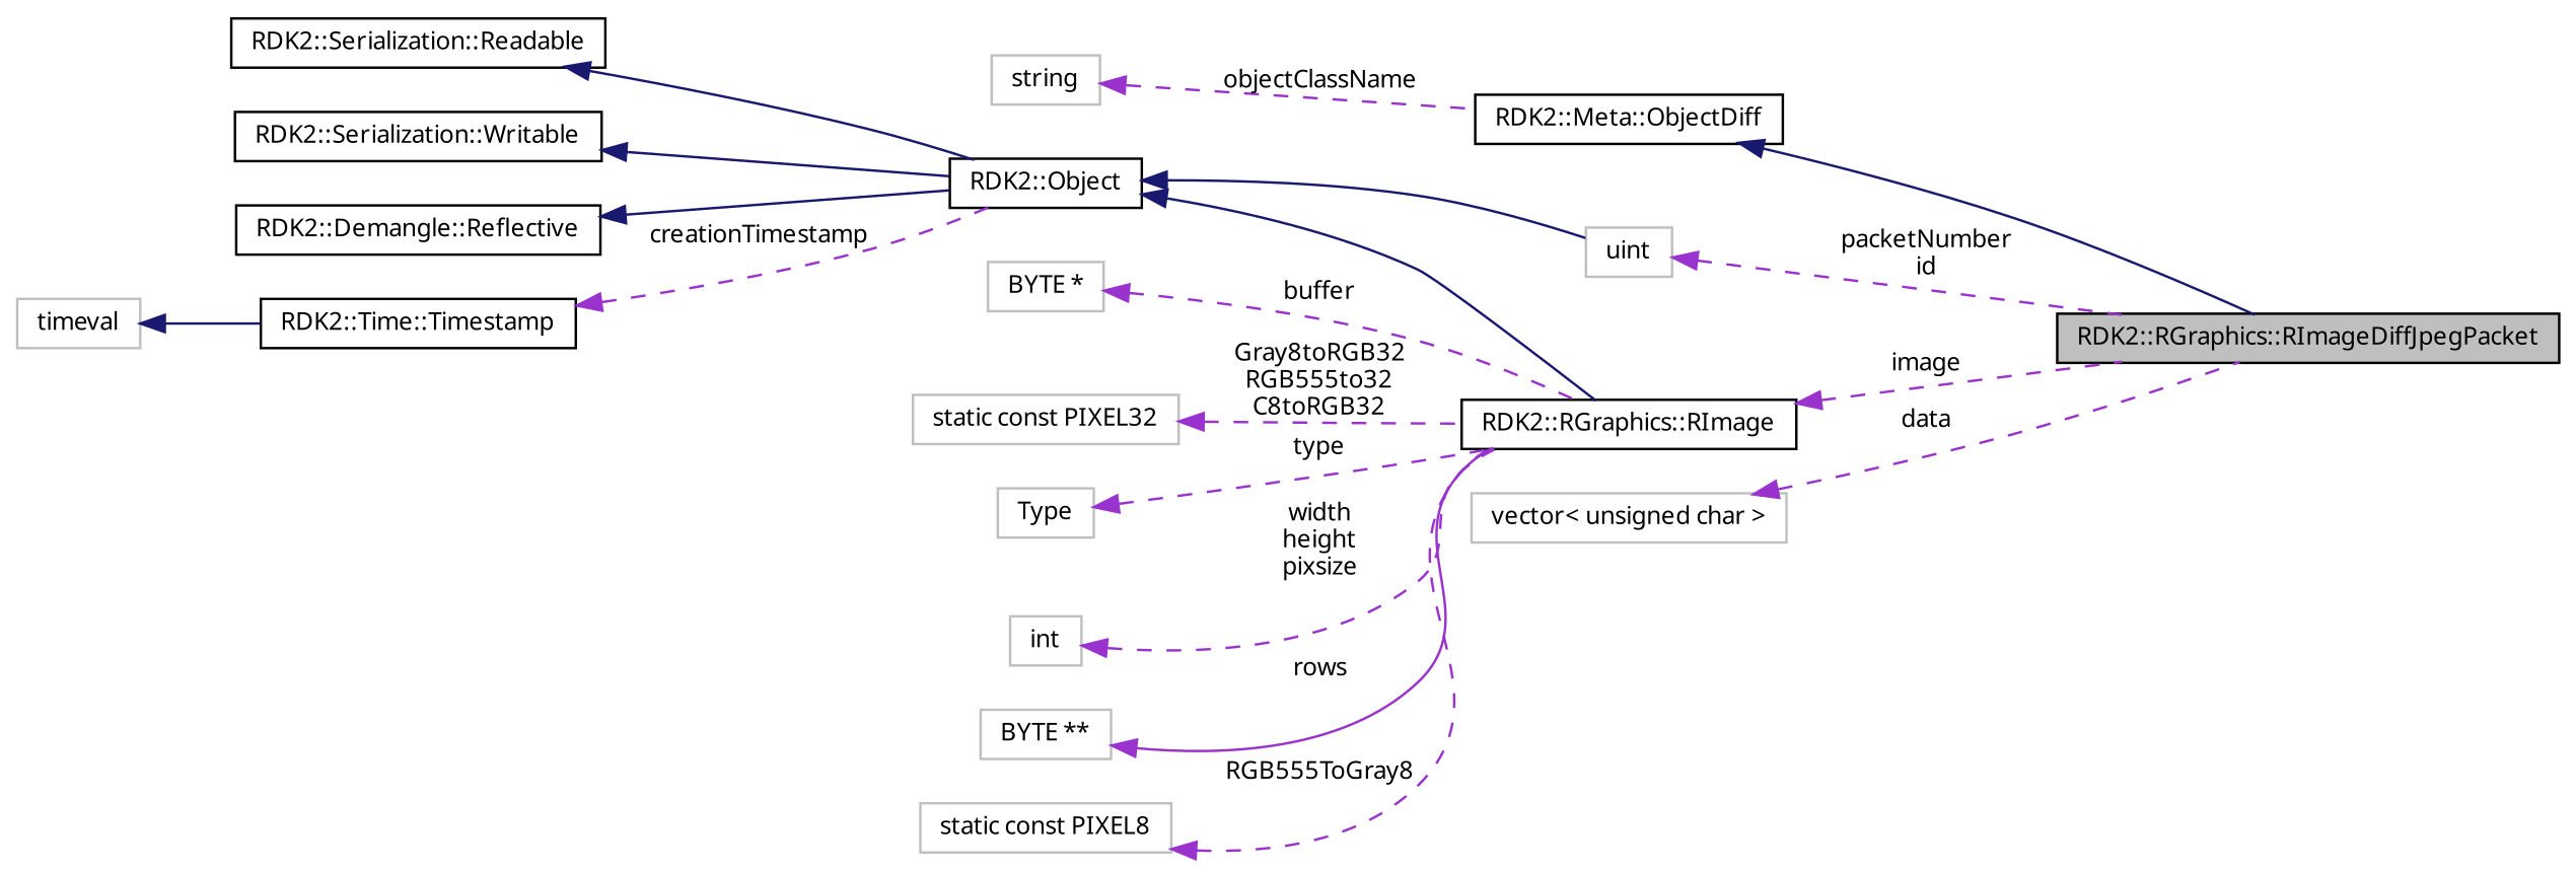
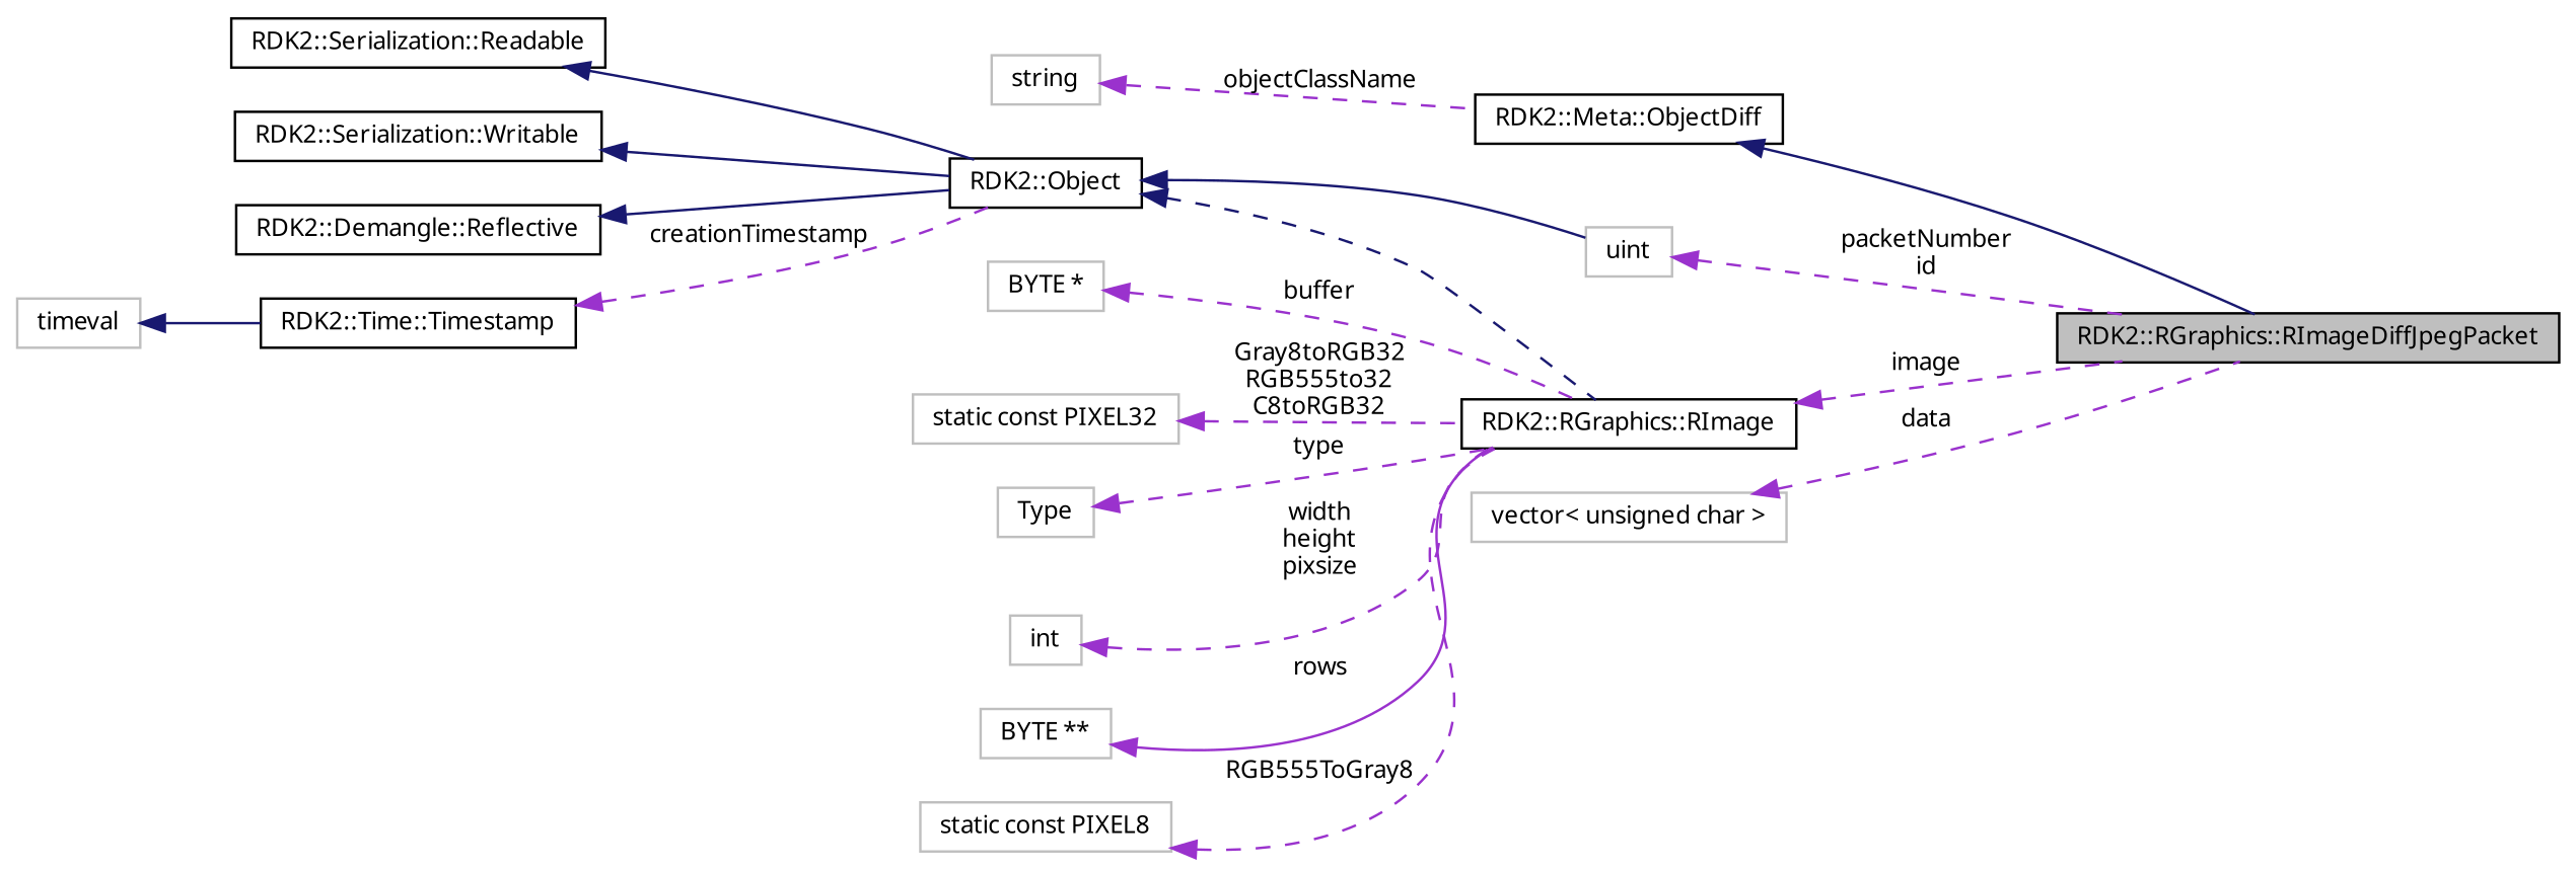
  digraph {
    rankdir=LR
    node [color=grey75 fillcolor=white fontname="FreeSans.ttf" fontsize=10 shape=record style=filled]
    edge [color=darkorchid3 dir=back fontname="FreeSans.ttf" fontsize=10 labelfontname="FreeSans.ttf" labelfontsize=10 style=dashed]
    n1 [color=black fillcolor=grey75 fontcolor=black height=0.2 label="RDK2::RGraphics::RImageDiffJpegPacket" width=0.4]
    n2 [color=black height=0.2 label="RDK2::Meta::ObjectDiff" width=0.4]
    n3 [color=black height=0.2 label="RDK2::Object" width=0.4]
    n4 [color=black height=0.2 label="RDK2::RGraphics::RImage" width=0.4]
    n5 [height=0.2 label=uint width=0.4]
    n6 [color=black height=0.2 label="RDK2::Serialization::Readable" width=0.4]
    n7 [color=black height=0.2 label="RDK2::Serialization::Writable" width=0.4]
    n8 [color=black height=0.2 label="RDK2::Demangle::Reflective" width=0.4]
    n9 [color=black height=0.2 label="RDK2::Time::Timestamp" width=0.4]
    n10 [height=0.2 label=timeval width=0.4]
    n11 [height=0.2 label=string width=0.4]
    n12 [height=0.2 label="BYTE *" width=0.4]
    n13 [height=0.2 label="static const PIXEL32" width=0.4]
    n14 [height=0.2 label=Type width=0.4]
    n15 [height=0.2 label=int width=0.4]
    n16 [height=0.2 label="BYTE **" width=0.4]
    n17 [height=0.2 label="static const PIXEL8" width=0.4]
    n18 [height=0.2 label="vector\< unsigned char \>" width=0.4]
    n2 -> n1 [color=midnightblue style=solid]
-   n3 -> n4 [color=midnightblue style=solid]
+   n3 -> n4 [color=midnightblue]
    n3 -> n5 [color=midnightblue style=solid]
    n4 -> n1 [label=image]
    n5 -> n1 [label="packetNumber\nid"]
    n6 -> n3 [color=midnightblue style=solid]
    n7 -> n3 [color=midnightblue style=solid]
    n8 -> n3 [color=midnightblue style=solid]
    n9 -> n3 [label=creationTimestamp]
    n10 -> n9 [color=midnightblue style=solid]
    n11 -> n2 [label=objectClassName]
    n12 -> n4 [label=buffer]
    n13 -> n4 [label="Gray8toRGB32\nRGB555to32\nC8toRGB32"]
    n14 -> n4 [label=type]
    n15 -> n4 [label="width\nheight\npixsize"]
    n16 -> n4 [label=rows style=solid]
    n17 -> n4 [label=RGB555ToGray8]
    n18 -> n1 [label=data]
  }
